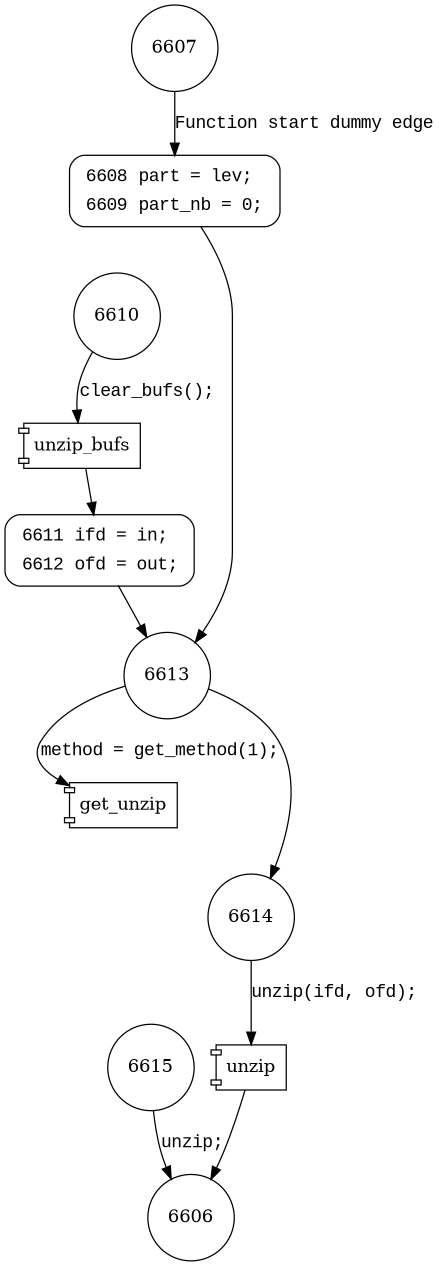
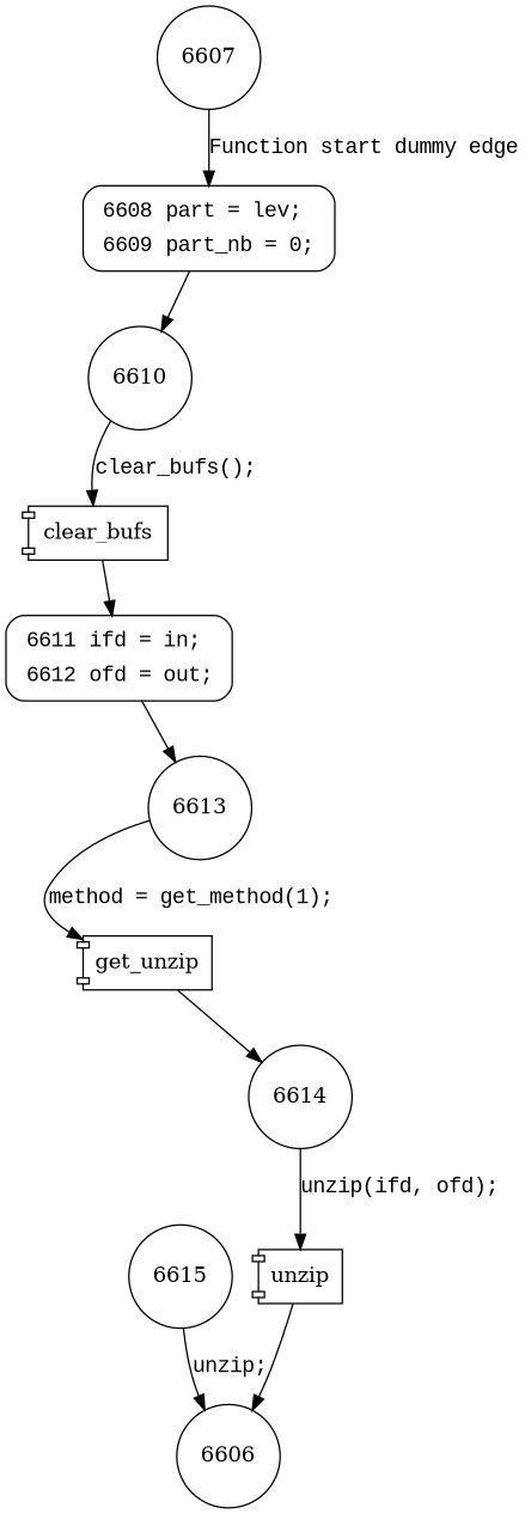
  digraph {
    node [shape=circle]
    edge [fontname="Courier New"]
    n1 [fillcolor=white fontname="Courier New" label=<<table border="0" cellborder="0" cellpadding="3" bgcolor="white"><tr><td align="right">6608</td><td align="left">part = lev;</td></tr><tr><td align="right">6609</td><td align="left">part_nb = 0;</td></tr></table>> penwidth=1 shape=Mrecord style="filled,bold"]
    6607
    6610
-   n4 [label=unzip_bufs shape=component]
+   n4 [label=clear_bufs shape=component]
    n5 [fillcolor=white fontname="Courier New" label=<<table border="0" cellborder="0" cellpadding="3" bgcolor="white"><tr><td align="right">6611</td><td align="left">ifd = in;</td></tr><tr><td align="right">6612</td><td align="left">ofd = out;</td></tr></table>> penwidth=1 shape=Mrecord style="filled,bold"]
    6613
    n7 [label=get_unzip shape=component]
    6614
    n9 [label=unzip shape=component]
    6606
    6615
-   n1 -> 6613 [fontname=""]
+   n1 -> 6610 [fontname=""]
    6607 -> n1 [label="Function start dummy edge"]
    6610 -> n4 [label="clear_bufs();"]
    n4 -> n5
    n5 -> 6613 [fontname=""]
    6613 -> n7 [label="method = get_method(1);"]
-   6613 -> 6614
+   n7 -> 6614
    6614 -> n9 [label="unzip(ifd, ofd);"]
    n9 -> 6606
    6615 -> 6606 [label="unzip;"]
  }
